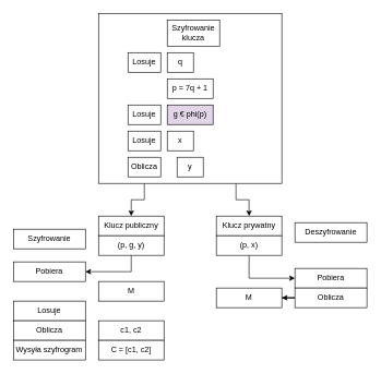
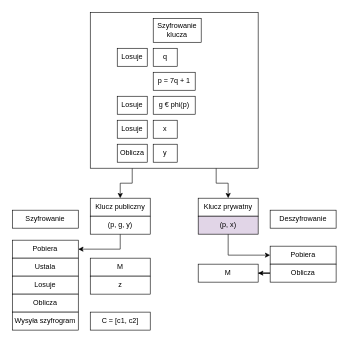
  <mxCell id="0" />
  <mxCell id="1" parent="0" />
  <mxCell id="2" style="edgeStyle=orthogonalEdgeStyle;rounded=0;orthogonalLoop=1;jettySize=auto;html=1;exitX=0.25;exitY=1;exitDx=0;exitDy=0;" edge="1" parent="1" source="4" target="15"><mxGeometry relative="1" as="geometry" /></mxCell>
  <mxCell id="3" style="edgeStyle=orthogonalEdgeStyle;rounded=0;orthogonalLoop=1;jettySize=auto;html=1;entryX=0.5;entryY=0;entryDx=0;entryDy=0;exitX=0.75;exitY=1;exitDx=0;exitDy=0;" edge="1" parent="1" source="4" target="16"><mxGeometry relative="1" as="geometry" /></mxCell>
  <mxCell id="4" value="" style="rounded=0;whiteSpace=wrap;html=1;" vertex="1" parent="1"><mxGeometry x="150" y="20" width="280" height="260" as="geometry" /></mxCell>
  <mxCell id="5" value="Szyfrowanie klucza" style="rounded=0;whiteSpace=wrap;html=1;" vertex="1" parent="1"><mxGeometry x="255" y="30" width="80" height="40" as="geometry" /></mxCell>
  <mxCell id="6" value="q" style="rounded=0;whiteSpace=wrap;html=1;" vertex="1" parent="1"><mxGeometry x="255" y="80" width="40" height="30" as="geometry" /></mxCell>
  <mxCell id="7" value="p = 7q + 1" style="rounded=0;whiteSpace=wrap;html=1;" vertex="1" parent="1"><mxGeometry x="255" y="120" width="70" height="30" as="geometry" /></mxCell>
  <mxCell id="8" value="Losuje" style="rounded=0;whiteSpace=wrap;html=1;" vertex="1" parent="1"><mxGeometry x="195" y="80" width="50" height="30" as="geometry" /></mxCell>
- <mxCell id="9" value="g € phi(p)" style="rounded=0;whiteSpace=wrap;html=1;fillColor=#e1d5e7;" vertex="1" parent="1"><mxGeometry x="255" y="160" width="70" height="30" as="geometry" /></mxCell>
+ <mxCell id="9" value="g € phi(p)" style="rounded=0;whiteSpace=wrap;html=1;" vertex="1" parent="1"><mxGeometry x="255" y="160" width="70" height="30" as="geometry" /></mxCell>
  <mxCell id="10" value="Losuje" style="rounded=0;whiteSpace=wrap;html=1;" vertex="1" parent="1"><mxGeometry x="195" y="160" width="50" height="30" as="geometry" /></mxCell>
  <mxCell id="11" value="x" style="rounded=0;whiteSpace=wrap;html=1;" vertex="1" parent="1"><mxGeometry x="255" y="200" width="40" height="30" as="geometry" /></mxCell>
  <mxCell id="12" value="Losuje" style="rounded=0;whiteSpace=wrap;html=1;" vertex="1" parent="1"><mxGeometry x="195" y="200" width="50" height="30" as="geometry" /></mxCell>
- <mxCell id="13" value="y" style="rounded=0;whiteSpace=wrap;html=1;" vertex="1" parent="1"><mxGeometry x="270" y="240" width="40" height="30" as="geometry" /></mxCell>
+ <mxCell id="13" value="y" style="rounded=0;whiteSpace=wrap;html=1;" vertex="1" parent="1"><mxGeometry x="255" y="240" width="40" height="30" as="geometry" /></mxCell>
  <mxCell id="14" value="Oblicza" style="rounded=0;whiteSpace=wrap;html=1;" vertex="1" parent="1"><mxGeometry x="195" y="240" width="50" height="30" as="geometry" /></mxCell>
  <mxCell id="15" value="Klucz publiczny" style="rounded=0;whiteSpace=wrap;html=1;" vertex="1" parent="1"><mxGeometry x="150" y="330" width="100" height="30" as="geometry" /></mxCell>
  <mxCell id="16" value="Klucz prywatny" style="rounded=0;whiteSpace=wrap;html=1;" vertex="1" parent="1"><mxGeometry x="330" y="330" width="100" height="30" as="geometry" /></mxCell>
  <mxCell id="17" style="edgeStyle=orthogonalEdgeStyle;rounded=0;orthogonalLoop=1;jettySize=auto;html=1;entryX=1;entryY=0.5;entryDx=0;entryDy=0;" edge="1" parent="1" source="18" target="22"><mxGeometry relative="1" as="geometry"><Array as="points"><mxPoint x="200" y="415" /></Array></mxGeometry></mxCell>
  <mxCell id="18" value="(p, g, y)" style="rounded=0;whiteSpace=wrap;html=1;" vertex="1" parent="1"><mxGeometry x="150" y="360" width="100" height="30" as="geometry" /></mxCell>
  <mxCell id="19" style="edgeStyle=orthogonalEdgeStyle;rounded=0;orthogonalLoop=1;jettySize=auto;html=1;entryX=0;entryY=0.5;entryDx=0;entryDy=0;" edge="1" parent="1" source="20" target="32"><mxGeometry relative="1" as="geometry"><Array as="points"><mxPoint x="380" y="425" /></Array></mxGeometry></mxCell>
- <mxCell id="20" value="(p, x)" style="rounded=0;whiteSpace=wrap;html=1;" vertex="1" parent="1"><mxGeometry x="330" y="360" width="100" height="30" as="geometry" /></mxCell>
+ <mxCell id="20" value="(p, x)" style="rounded=0;whiteSpace=wrap;html=1;fillColor=#e1d5e7;" vertex="1" parent="1"><mxGeometry x="330" y="360" width="100" height="30" as="geometry" /></mxCell>
  <mxCell id="21" value="Szyfrowanie" style="rounded=0;whiteSpace=wrap;html=1;" vertex="1" parent="1"><mxGeometry x="20" y="350" width="110" height="30" as="geometry" /></mxCell>
  <mxCell id="22" value="Pobiera" style="rounded=0;whiteSpace=wrap;html=1;" vertex="1" parent="1"><mxGeometry x="20" y="400" width="110" height="30" as="geometry" /></mxCell>
+ <mxCell id="23" value="Ustala" style="rounded=0;whiteSpace=wrap;html=1;" vertex="1" parent="1"><mxGeometry x="20" y="430" width="110" height="30" as="geometry" /></mxCell>
  <mxCell id="24" value="M" style="rounded=0;whiteSpace=wrap;html=1;" vertex="1" parent="1"><mxGeometry x="150" y="430" width="100" height="30" as="geometry" /></mxCell>
  <mxCell id="25" value="Losuje" style="rounded=0;whiteSpace=wrap;html=1;" vertex="1" parent="1"><mxGeometry x="20" y="460" width="110" height="30" as="geometry" /></mxCell>
+ <mxCell id="26" value="z" style="rounded=0;whiteSpace=wrap;html=1;" vertex="1" parent="1"><mxGeometry x="150" y="460" width="100" height="30" as="geometry" /></mxCell>
  <mxCell id="27" value="Oblicza" style="rounded=0;whiteSpace=wrap;html=1;" vertex="1" parent="1"><mxGeometry x="20" y="490" width="110" height="30" as="geometry" /></mxCell>
- <mxCell id="28" value="c1, c2" style="rounded=0;whiteSpace=wrap;html=1;" vertex="1" parent="1"><mxGeometry x="150" y="490" width="100" height="30" as="geometry" /></mxCell>
  <mxCell id="29" value="Wysyła szyfrogram" style="rounded=0;whiteSpace=wrap;html=1;" vertex="1" parent="1"><mxGeometry x="20" y="520" width="110" height="30" as="geometry" /></mxCell>
  <mxCell id="30" value="C = [c1, c2]" style="rounded=0;whiteSpace=wrap;html=1;" vertex="1" parent="1"><mxGeometry x="150" y="520" width="100" height="30" as="geometry" /></mxCell>
- <mxCell id="31" value="Deszyfrowanie" style="rounded=0;whiteSpace=wrap;html=1;" vertex="1" parent="1"><mxGeometry x="450" y="340" width="110" height="30" as="geometry" /></mxCell>
+ <mxCell id="31" value="Deszyfrowanie" style="rounded=0;whiteSpace=wrap;html=1;" vertex="1" parent="1"><mxGeometry x="450" y="350" width="110" height="30" as="geometry" /></mxCell>
  <mxCell id="32" value="Pobiera" style="rounded=0;whiteSpace=wrap;html=1;" vertex="1" parent="1"><mxGeometry x="450" y="410" width="110" height="30" as="geometry" /></mxCell>
  <mxCell id="33" value="" style="edgeStyle=orthogonalEdgeStyle;rounded=0;orthogonalLoop=1;jettySize=auto;html=1;" edge="1" parent="1" source="34" target="35"><mxGeometry relative="1" as="geometry" /></mxCell>
  <mxCell id="34" value="Oblicza" style="rounded=0;whiteSpace=wrap;html=1;" vertex="1" parent="1"><mxGeometry x="450" y="440" width="110" height="30" as="geometry" /></mxCell>
  <mxCell id="35" value="M" style="rounded=0;whiteSpace=wrap;html=1;" vertex="1" parent="1"><mxGeometry x="330" y="440" width="100" height="30" as="geometry" /></mxCell>
